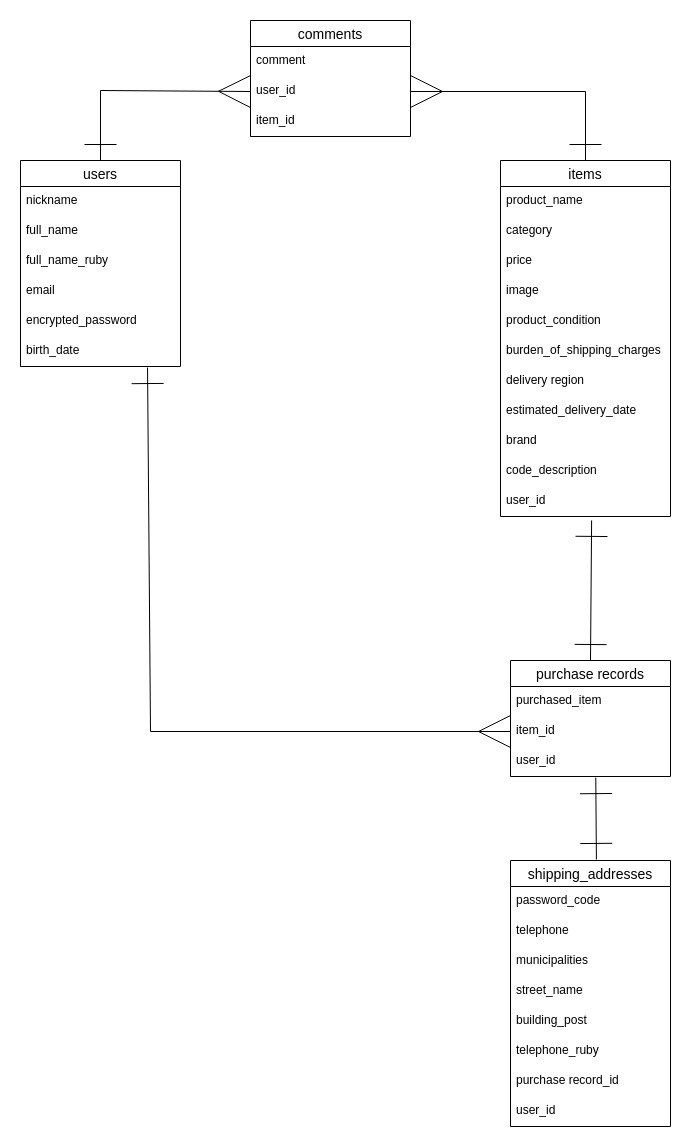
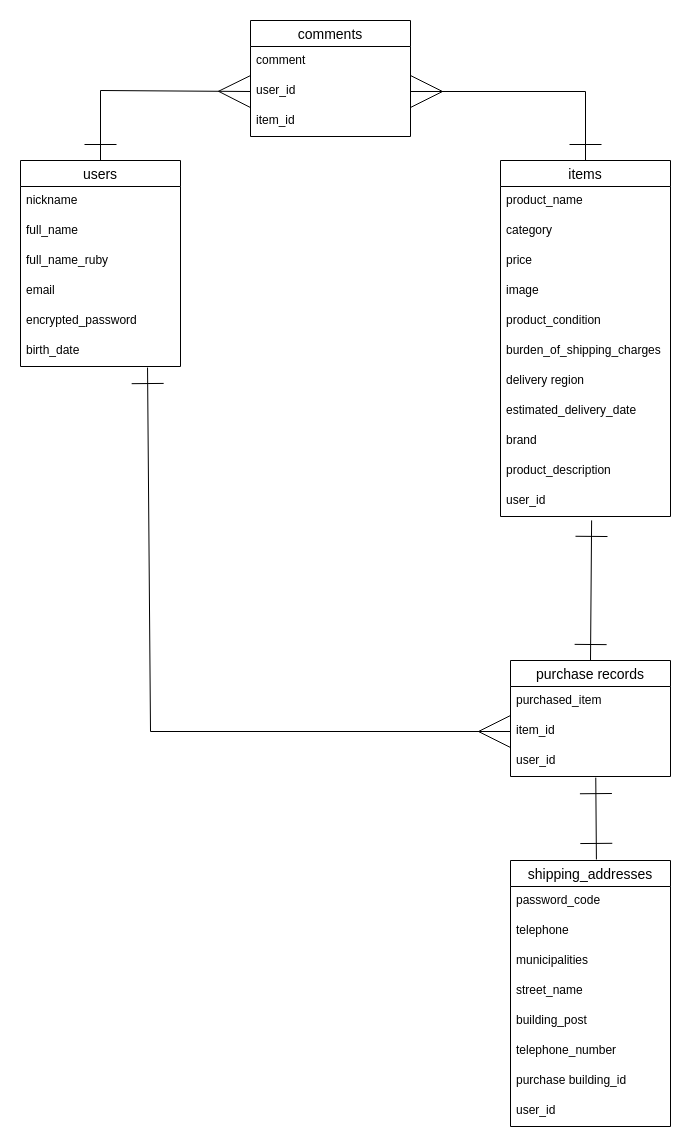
  <mxCell id="0" />
  <mxCell id="1" parent="0" />
  <mxCell id="2" style="edgeStyle=none;html=1;exitX=0.5;exitY=0;exitDx=0;exitDy=0;entryX=0;entryY=0.5;entryDx=0;entryDy=0;rounded=0;endArrow=ERmany;endFill=0;endSize=30;startArrow=ERone;startFill=0;startSize=30;" parent="1" source="4" target="26" edge="1"><mxGeometry relative="1" as="geometry"><Array as="points"><mxPoint x="100" y="90" /></Array></mxGeometry></mxCell>
  <mxCell id="3" style="edgeStyle=none;rounded=0;html=1;startArrow=ERone;startFill=0;endArrow=ERmany;endFill=0;startSize=30;endSize=30;entryX=0;entryY=0.5;entryDx=0;entryDy=0;exitX=0.794;exitY=1.035;exitDx=0;exitDy=0;exitPerimeter=0;" parent="1" source="10" target="31" edge="1"><mxGeometry relative="1" as="geometry"><mxPoint x="516" y="760" as="targetPoint" /><mxPoint x="100" y="420" as="sourcePoint" /><Array as="points"><mxPoint x="150" y="731" /></Array></mxGeometry></mxCell>
  <mxCell id="4" value="users" style="swimlane;fontStyle=0;childLayout=stackLayout;horizontal=1;startSize=26;horizontalStack=0;resizeParent=1;resizeParentMax=0;resizeLast=0;collapsible=1;marginBottom=0;align=center;fontSize=14;" parent="1" vertex="1"><mxGeometry x="20" y="160" width="160" height="206" as="geometry" /></mxCell>
  <mxCell id="5" value="nickname" style="text;strokeColor=none;fillColor=none;spacingLeft=4;spacingRight=4;overflow=hidden;rotatable=0;points=[[0,0.5],[1,0.5]];portConstraint=eastwest;fontSize=12;" parent="4" vertex="1"><mxGeometry y="26" width="160" height="30" as="geometry" /></mxCell>
  <mxCell id="6" value="full_name" style="text;strokeColor=none;fillColor=none;spacingLeft=4;spacingRight=4;overflow=hidden;rotatable=0;points=[[0,0.5],[1,0.5]];portConstraint=eastwest;fontSize=12;" parent="4" vertex="1"><mxGeometry y="56" width="160" height="30" as="geometry" /></mxCell>
  <mxCell id="7" value="full_name_ruby" style="text;strokeColor=none;fillColor=none;spacingLeft=4;spacingRight=4;overflow=hidden;rotatable=0;points=[[0,0.5],[1,0.5]];portConstraint=eastwest;fontSize=12;" parent="4" vertex="1"><mxGeometry y="86" width="160" height="30" as="geometry" /></mxCell>
  <mxCell id="8" value="email" style="text;strokeColor=none;fillColor=none;spacingLeft=4;spacingRight=4;overflow=hidden;rotatable=0;points=[[0,0.5],[1,0.5]];portConstraint=eastwest;fontSize=12;" parent="4" vertex="1"><mxGeometry y="116" width="160" height="30" as="geometry" /></mxCell>
  <mxCell id="9" value="encrypted_password" style="text;strokeColor=none;fillColor=none;spacingLeft=4;spacingRight=4;overflow=hidden;rotatable=0;points=[[0,0.5],[1,0.5]];portConstraint=eastwest;fontSize=12;" parent="4" vertex="1"><mxGeometry y="146" width="160" height="30" as="geometry" /></mxCell>
  <mxCell id="10" value="birth_date" style="text;strokeColor=none;fillColor=none;spacingLeft=4;spacingRight=4;overflow=hidden;rotatable=0;points=[[0,0.5],[1,0.5]];portConstraint=eastwest;fontSize=12;" parent="4" vertex="1"><mxGeometry y="176" width="160" height="30" as="geometry" /></mxCell>
  <mxCell id="11" style="edgeStyle=none;rounded=0;html=1;exitX=0.5;exitY=0;exitDx=0;exitDy=0;entryX=1;entryY=0.5;entryDx=0;entryDy=0;endArrow=ERmany;endFill=0;endSize=30;startArrow=ERone;startFill=0;startSize=30;" parent="1" source="12" target="26" edge="1"><mxGeometry relative="1" as="geometry"><Array as="points"><mxPoint x="585" y="91" /></Array></mxGeometry></mxCell>
  <mxCell id="12" value="items" style="swimlane;fontStyle=0;childLayout=stackLayout;horizontal=1;startSize=26;horizontalStack=0;resizeParent=1;resizeParentMax=0;resizeLast=0;collapsible=1;marginBottom=0;align=center;fontSize=14;" parent="1" vertex="1"><mxGeometry x="500" y="160" width="170" height="356" as="geometry" /></mxCell>
  <mxCell id="13" value="product_name" style="text;strokeColor=none;fillColor=none;spacingLeft=4;spacingRight=4;overflow=hidden;rotatable=0;points=[[0,0.5],[1,0.5]];portConstraint=eastwest;fontSize=12;" parent="12" vertex="1"><mxGeometry y="26" width="170" height="30" as="geometry" /></mxCell>
  <mxCell id="14" value="category" style="text;strokeColor=none;fillColor=none;spacingLeft=4;spacingRight=4;overflow=hidden;rotatable=0;points=[[0,0.5],[1,0.5]];portConstraint=eastwest;fontSize=12;" parent="12" vertex="1"><mxGeometry y="56" width="170" height="30" as="geometry" /></mxCell>
  <mxCell id="15" value="price" style="text;strokeColor=none;fillColor=none;spacingLeft=4;spacingRight=4;overflow=hidden;rotatable=0;points=[[0,0.5],[1,0.5]];portConstraint=eastwest;fontSize=12;" parent="12" vertex="1"><mxGeometry y="86" width="170" height="30" as="geometry" /></mxCell>
  <mxCell id="16" value="image" style="text;strokeColor=none;fillColor=none;spacingLeft=4;spacingRight=4;overflow=hidden;rotatable=0;points=[[0,0.5],[1,0.5]];portConstraint=eastwest;fontSize=12;" parent="12" vertex="1"><mxGeometry y="116" width="170" height="30" as="geometry" /></mxCell>
  <mxCell id="17" value="product_condition" style="text;strokeColor=none;fillColor=none;spacingLeft=4;spacingRight=4;overflow=hidden;rotatable=0;points=[[0,0.5],[1,0.5]];portConstraint=eastwest;fontSize=12;" parent="12" vertex="1"><mxGeometry y="146" width="170" height="30" as="geometry" /></mxCell>
  <mxCell id="18" value="burden_of_shipping_charges" style="text;strokeColor=none;fillColor=none;spacingLeft=4;spacingRight=4;overflow=hidden;rotatable=0;points=[[0,0.5],[1,0.5]];portConstraint=eastwest;fontSize=12;" parent="12" vertex="1"><mxGeometry y="176" width="170" height="30" as="geometry" /></mxCell>
  <mxCell id="19" value="delivery region" style="text;strokeColor=none;fillColor=none;spacingLeft=4;spacingRight=4;overflow=hidden;rotatable=0;points=[[0,0.5],[1,0.5]];portConstraint=eastwest;fontSize=12;" parent="12" vertex="1"><mxGeometry y="206" width="170" height="30" as="geometry" /></mxCell>
  <mxCell id="20" value="estimated_delivery_date" style="text;strokeColor=none;fillColor=none;spacingLeft=4;spacingRight=4;overflow=hidden;rotatable=0;points=[[0,0.5],[1,0.5]];portConstraint=eastwest;fontSize=12;" parent="12" vertex="1"><mxGeometry y="236" width="170" height="30" as="geometry" /></mxCell>
  <mxCell id="21" value="brand" style="text;strokeColor=none;fillColor=none;spacingLeft=4;spacingRight=4;overflow=hidden;rotatable=0;points=[[0,0.5],[1,0.5]];portConstraint=eastwest;fontSize=12;" parent="12" vertex="1"><mxGeometry y="266" width="170" height="30" as="geometry" /></mxCell>
- <mxCell id="22" value="code_description" style="text;strokeColor=none;fillColor=none;spacingLeft=4;spacingRight=4;overflow=hidden;rotatable=0;points=[[0,0.5],[1,0.5]];portConstraint=eastwest;fontSize=12;" parent="12" vertex="1"><mxGeometry y="296" width="170" height="30" as="geometry" /></mxCell>
+ <mxCell id="22" value="product_description" style="text;strokeColor=none;fillColor=none;spacingLeft=4;spacingRight=4;overflow=hidden;rotatable=0;points=[[0,0.5],[1,0.5]];portConstraint=eastwest;fontSize=12;" parent="12" vertex="1"><mxGeometry y="296" width="170" height="30" as="geometry" /></mxCell>
  <mxCell id="23" value="user_id" style="text;strokeColor=none;fillColor=none;spacingLeft=4;spacingRight=4;overflow=hidden;rotatable=0;points=[[0,0.5],[1,0.5]];portConstraint=eastwest;fontSize=12;perimeterSpacing=0;strokeWidth=1;" parent="12" vertex="1"><mxGeometry y="326" width="170" height="30" as="geometry" /></mxCell>
  <mxCell id="24" value="comments" style="swimlane;fontStyle=0;childLayout=stackLayout;horizontal=1;startSize=26;horizontalStack=0;resizeParent=1;resizeParentMax=0;resizeLast=0;collapsible=1;marginBottom=0;align=center;fontSize=14;" parent="1" vertex="1"><mxGeometry x="250" y="20" width="160" height="116" as="geometry" /></mxCell>
  <mxCell id="25" value="comment" style="text;strokeColor=none;fillColor=none;spacingLeft=4;spacingRight=4;overflow=hidden;rotatable=0;points=[[0,0.5],[1,0.5]];portConstraint=eastwest;fontSize=12;" parent="24" vertex="1"><mxGeometry y="26" width="160" height="30" as="geometry" /></mxCell>
  <mxCell id="26" value="user_id" style="text;strokeColor=none;fillColor=none;spacingLeft=4;spacingRight=4;overflow=hidden;rotatable=0;points=[[0,0.5],[1,0.5]];portConstraint=eastwest;fontSize=12;" parent="24" vertex="1"><mxGeometry y="56" width="160" height="30" as="geometry" /></mxCell>
  <mxCell id="27" value="item_id" style="text;strokeColor=none;fillColor=none;spacingLeft=4;spacingRight=4;overflow=hidden;rotatable=0;points=[[0,0.5],[1,0.5]];portConstraint=eastwest;fontSize=12;" parent="24" vertex="1"><mxGeometry y="86" width="160" height="30" as="geometry" /></mxCell>
  <mxCell id="28" style="edgeStyle=none;rounded=0;html=1;exitX=0.5;exitY=0;exitDx=0;exitDy=0;endArrow=ERone;endFill=0;endSize=30;startArrow=ERone;startFill=0;startSize=30;entryX=0.536;entryY=1.13;entryDx=0;entryDy=0;entryPerimeter=0;" parent="1" source="29" target="23" edge="1"><mxGeometry relative="1" as="geometry"><mxPoint x="580" y="550" as="targetPoint" /></mxGeometry></mxCell>
  <mxCell id="29" value="purchase records" style="swimlane;fontStyle=0;childLayout=stackLayout;horizontal=1;startSize=26;horizontalStack=0;resizeParent=1;resizeParentMax=0;resizeLast=0;collapsible=1;marginBottom=0;align=center;fontSize=14;" parent="1" vertex="1"><mxGeometry x="510" y="660" width="160" height="116" as="geometry" /></mxCell>
  <mxCell id="30" value="purchased_item" style="text;strokeColor=none;fillColor=none;spacingLeft=4;spacingRight=4;overflow=hidden;rotatable=0;points=[[0,0.5],[1,0.5]];portConstraint=eastwest;fontSize=12;" parent="29" vertex="1"><mxGeometry y="26" width="160" height="30" as="geometry" /></mxCell>
  <mxCell id="31" value="item_id" style="text;strokeColor=none;fillColor=none;spacingLeft=4;spacingRight=4;overflow=hidden;rotatable=0;points=[[0,0.5],[1,0.5]];portConstraint=eastwest;fontSize=12;" parent="29" vertex="1"><mxGeometry y="56" width="160" height="30" as="geometry" /></mxCell>
  <mxCell id="32" value="user_id" style="text;strokeColor=none;fillColor=none;spacingLeft=4;spacingRight=4;overflow=hidden;rotatable=0;points=[[0,0.5],[1,0.5]];portConstraint=eastwest;fontSize=12;strokeWidth=1;" parent="29" vertex="1"><mxGeometry y="86" width="160" height="30" as="geometry" /></mxCell>
  <mxCell id="33" style="edgeStyle=none;rounded=0;html=1;exitX=0.537;exitY=-0.004;exitDx=0;exitDy=0;endArrow=ERone;endFill=0;endSize=30;startArrow=ERone;startFill=0;startSize=30;entryX=0.533;entryY=1.038;entryDx=0;entryDy=0;jumpSize=6;entryPerimeter=0;exitPerimeter=0;" parent="1" source="34" target="32" edge="1"><mxGeometry relative="1" as="geometry"><mxPoint x="586" y="810" as="targetPoint" /></mxGeometry></mxCell>
  <mxCell id="34" value="shipping_addresses" style="swimlane;fontStyle=0;childLayout=stackLayout;horizontal=1;startSize=26;horizontalStack=0;resizeParent=1;resizeParentMax=0;resizeLast=0;collapsible=1;marginBottom=0;align=center;fontSize=14;" parent="1" vertex="1"><mxGeometry x="510" y="860" width="160" height="266" as="geometry" /></mxCell>
  <mxCell id="35" value="password_code" style="text;strokeColor=none;fillColor=none;spacingLeft=4;spacingRight=4;overflow=hidden;rotatable=0;points=[[0,0.5],[1,0.5]];portConstraint=eastwest;fontSize=12;" parent="34" vertex="1"><mxGeometry y="26" width="160" height="30" as="geometry" /></mxCell>
  <mxCell id="36" value="telephone" style="text;strokeColor=none;fillColor=none;spacingLeft=4;spacingRight=4;overflow=hidden;rotatable=0;points=[[0,0.5],[1,0.5]];portConstraint=eastwest;fontSize=12;" parent="34" vertex="1"><mxGeometry y="56" width="160" height="30" as="geometry" /></mxCell>
  <mxCell id="37" value="municipalities" style="text;strokeColor=none;fillColor=none;spacingLeft=4;spacingRight=4;overflow=hidden;rotatable=0;points=[[0,0.5],[1,0.5]];portConstraint=eastwest;fontSize=12;" parent="34" vertex="1"><mxGeometry y="86" width="160" height="30" as="geometry" /></mxCell>
  <mxCell id="38" value="street_name" style="text;strokeColor=none;fillColor=none;spacingLeft=4;spacingRight=4;overflow=hidden;rotatable=0;points=[[0,0.5],[1,0.5]];portConstraint=eastwest;fontSize=12;" parent="34" vertex="1"><mxGeometry y="116" width="160" height="30" as="geometry" /></mxCell>
  <mxCell id="39" value="building_post" style="text;strokeColor=none;fillColor=none;spacingLeft=4;spacingRight=4;overflow=hidden;rotatable=0;points=[[0,0.5],[1,0.5]];portConstraint=eastwest;fontSize=12;" parent="34" vertex="1"><mxGeometry y="146" width="160" height="30" as="geometry" /></mxCell>
- <mxCell id="40" value="telephone_ruby" style="text;strokeColor=none;fillColor=none;spacingLeft=4;spacingRight=4;overflow=hidden;rotatable=0;points=[[0,0.5],[1,0.5]];portConstraint=eastwest;fontSize=12;" parent="34" vertex="1"><mxGeometry y="176" width="160" height="30" as="geometry" /></mxCell>
- <mxCell id="41" value="purchase record_id" style="text;strokeColor=none;fillColor=none;spacingLeft=4;spacingRight=4;overflow=hidden;rotatable=0;points=[[0,0.5],[1,0.5]];portConstraint=eastwest;fontSize=12;" parent="34" vertex="1"><mxGeometry y="206" width="160" height="30" as="geometry" /></mxCell>
+ <mxCell id="40" value="telephone_number" style="text;strokeColor=none;fillColor=none;spacingLeft=4;spacingRight=4;overflow=hidden;rotatable=0;points=[[0,0.5],[1,0.5]];portConstraint=eastwest;fontSize=12;" parent="34" vertex="1"><mxGeometry y="176" width="160" height="30" as="geometry" /></mxCell>
+ <mxCell id="41" value="purchase building_id" style="text;strokeColor=none;fillColor=none;spacingLeft=4;spacingRight=4;overflow=hidden;rotatable=0;points=[[0,0.5],[1,0.5]];portConstraint=eastwest;fontSize=12;" parent="34" vertex="1"><mxGeometry y="206" width="160" height="30" as="geometry" /></mxCell>
  <mxCell id="42" value="user_id" style="text;strokeColor=none;fillColor=none;spacingLeft=4;spacingRight=4;overflow=hidden;rotatable=0;points=[[0,0.5],[1,0.5]];portConstraint=eastwest;fontSize=12;strokeWidth=1;" parent="34" vertex="1"><mxGeometry y="236" width="160" height="30" as="geometry" /></mxCell>
